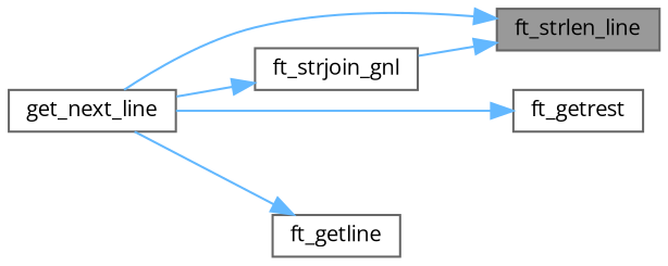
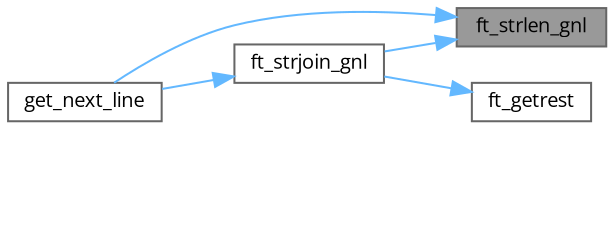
  digraph {
    fontname="Open Sans"
    rankdir=RL
    node [color=grey40 fillcolor=white fontname="Open Sans" fontsize=10 shape=box style=filled]
    edge [color=steelblue1 dir=back fontname="Open Sans" fontsize=10 labelfontname=Helvetica labelfontsize=10 style=solid]
-   n1 [color=gray40 fillcolor=grey60 fontcolor=black height=0.2 label=ft_strlen_line width=0.4]
+   n1 [color=gray40 fillcolor=grey60 fontcolor=black height=0.2 label=ft_strlen_gnl width=0.4]
    n2 [height=0.2 label=ft_strjoin_gnl width=0.4]
    n3 [height=0.2 label=get_next_line width=0.4]
    n4 [height=0.2 label=ft_getrest width=0.4]
-   n5 [height=0.2 label=ft_getline width=0.4]
    n1 -> n2
    n1 -> n3
    n2 -> n3
-   n4 -> n3
-   n5 -> n3
+   n4 -> n2
  }
